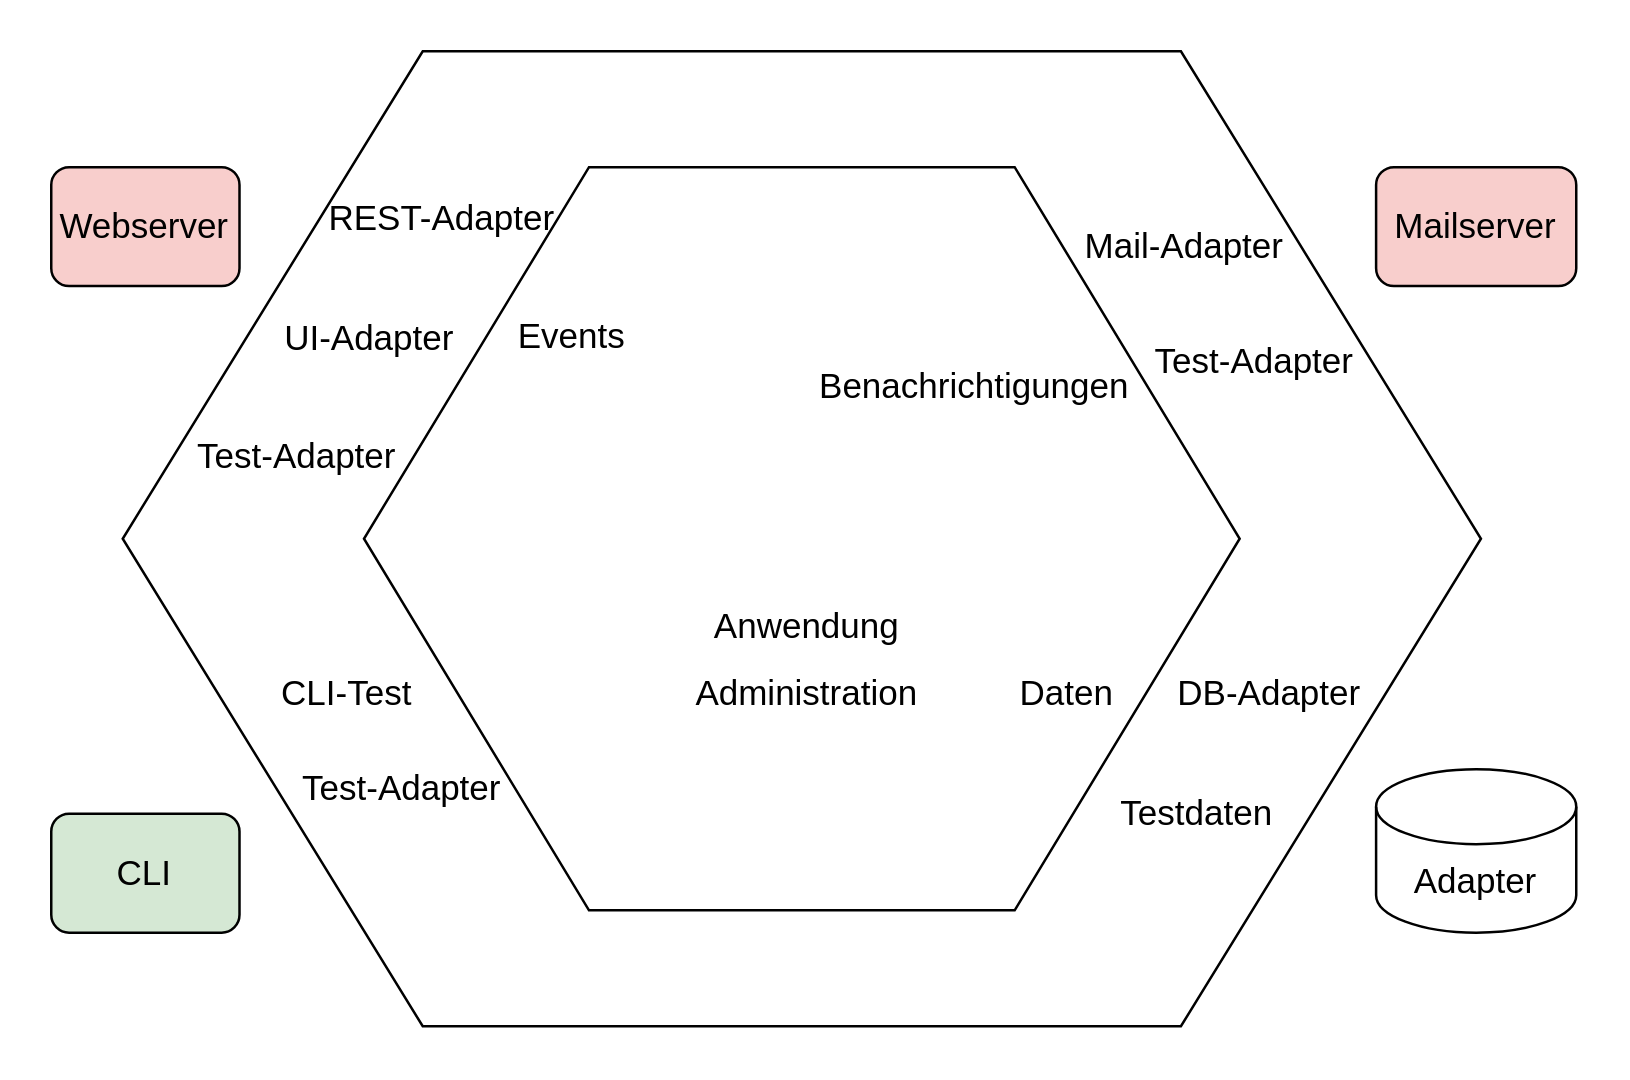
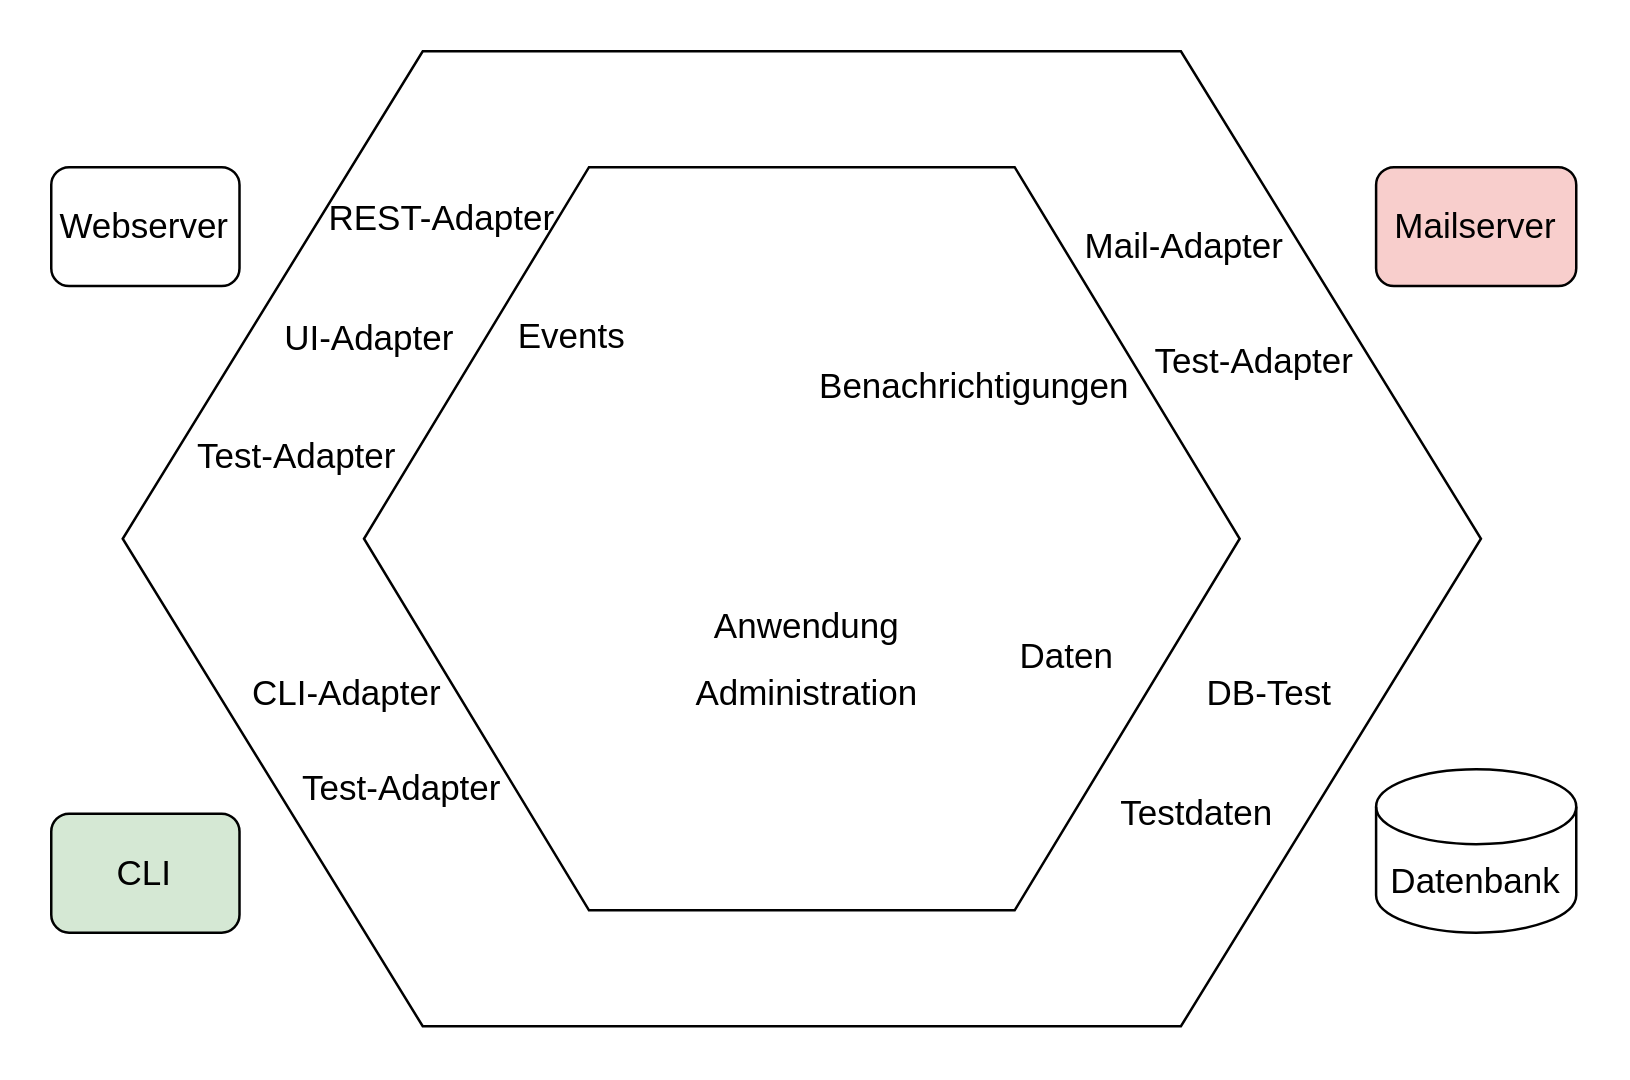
  <mxCell id="0" />
  <mxCell id="1" parent="0" />
  <mxCell id="2" value="" style="group" vertex="1" connectable="0" parent="1"><mxGeometry x="20" y="20" width="610" height="390" as="geometry" /></mxCell>
  <mxCell id="3" value="" style="shape=hexagon;perimeter=hexagonPerimeter2;whiteSpace=wrap;html=1;fixedSize=1;fontSize=12;size=120;" parent="2" vertex="1"><mxGeometry x="28.594" width="543.281" height="390" as="geometry" /></mxCell>
  <mxCell id="4" value="" style="shape=hexagon;perimeter=hexagonPerimeter2;whiteSpace=wrap;html=1;fixedSize=1;fontSize=12;size=90;" parent="2" vertex="1"><mxGeometry x="125.098" y="46.372" width="350.273" height="297.256" as="geometry" /></mxCell>
- <mxCell id="5" value="&lt;font style=&quot;font-size: 14px&quot;&gt;Adapter&lt;/font&gt;" style="shape=cylinder3;whiteSpace=wrap;html=1;boundedLbl=1;backgroundOutline=1;size=15;fontSize=12;" parent="2" vertex="1"><mxGeometry x="529.938" y="287.154" width="80.062" height="65.396" as="geometry" /></mxCell>
+ <mxCell id="5" value="&lt;font style=&quot;font-size: 14px&quot;&gt;Datenbank&lt;/font&gt;" style="shape=cylinder3;whiteSpace=wrap;html=1;boundedLbl=1;backgroundOutline=1;size=15;fontSize=12;" parent="2" vertex="1"><mxGeometry x="529.938" y="287.154" width="80.062" height="65.396" as="geometry" /></mxCell>
  <mxCell id="6" value="&lt;font style=&quot;font-size: 14px&quot;&gt;Anwendung&lt;/font&gt;" style="text;html=1;align=center;verticalAlign=middle;resizable=0;points=[];autosize=1;strokeColor=none;fillColor=none;fontSize=13;" parent="2" vertex="1"><mxGeometry x="257.344" y="220.488" width="90" height="20" as="geometry" /></mxCell>
  <mxCell id="7" value="&lt;font style=&quot;font-size: 14px&quot;&gt;Events&lt;/font&gt;" style="text;html=1;align=center;verticalAlign=middle;resizable=0;points=[];autosize=1;strokeColor=none;fillColor=none;fontSize=13;" parent="2" vertex="1"><mxGeometry x="177.797" y="103.659" width="60" height="20" as="geometry" /></mxCell>
  <mxCell id="8" value="&lt;font style=&quot;font-size: 14px&quot;&gt;Administration&lt;/font&gt;" style="text;html=1;align=center;verticalAlign=middle;resizable=0;points=[];autosize=1;strokeColor=none;fillColor=none;fontSize=13;" parent="2" vertex="1"><mxGeometry x="251.562" y="247.317" width="100" height="20" as="geometry" /></mxCell>
  <mxCell id="9" value="&lt;font style=&quot;font-size: 14px&quot;&gt;UI-Adapter&lt;/font&gt;" style="text;html=1;align=center;verticalAlign=middle;resizable=0;points=[];autosize=1;strokeColor=none;fillColor=none;fontSize=13;" parent="2" vertex="1"><mxGeometry x="86.781" y="104.634" width="80" height="20" as="geometry" /></mxCell>
- <mxCell id="10" value="&lt;font style=&quot;font-size: 14px&quot;&gt;DB-Adapter&lt;/font&gt;" style="text;html=1;align=center;verticalAlign=middle;resizable=0;points=[];autosize=1;strokeColor=none;fillColor=none;fontSize=13;" parent="2" vertex="1"><mxGeometry x="441.922" y="247.317" width="90" height="20" as="geometry" /></mxCell>
- <mxCell id="11" value="&lt;font style=&quot;font-size: 14px&quot;&gt;CLI-Test&lt;/font&gt;" style="text;html=1;align=center;verticalAlign=middle;resizable=0;points=[];autosize=1;strokeColor=none;fillColor=none;fontSize=13;" parent="2" vertex="1"><mxGeometry x="72.531" y="247.317" width="90" height="20" as="geometry" /></mxCell>
+ <mxCell id="10" value="&lt;font style=&quot;font-size: 14px&quot;&gt;DB-Test&lt;/font&gt;" style="text;html=1;align=center;verticalAlign=middle;resizable=0;points=[];autosize=1;strokeColor=none;fillColor=none;fontSize=13;" parent="2" vertex="1"><mxGeometry x="441.922" y="247.317" width="90" height="20" as="geometry" /></mxCell>
+ <mxCell id="11" value="&lt;font style=&quot;font-size: 14px&quot;&gt;CLI-Adapter&lt;/font&gt;" style="text;html=1;align=center;verticalAlign=middle;resizable=0;points=[];autosize=1;strokeColor=none;fillColor=none;fontSize=13;" parent="2" vertex="1"><mxGeometry x="72.531" y="247.317" width="90" height="20" as="geometry" /></mxCell>
  <mxCell id="12" value="&lt;font style=&quot;font-size: 14px&quot;&gt;Test-Adapter&lt;/font&gt;" style="text;html=1;align=center;verticalAlign=middle;resizable=0;points=[];autosize=1;strokeColor=none;fillColor=none;fontSize=13;" parent="2" vertex="1"><mxGeometry x="94.641" y="285.366" width="90" height="20" as="geometry" /></mxCell>
  <mxCell id="13" value="&lt;font style=&quot;font-size: 14px&quot;&gt;Testdaten&lt;/font&gt;" style="text;html=1;align=center;verticalAlign=middle;resizable=0;points=[];autosize=1;strokeColor=none;fillColor=none;fontSize=13;" parent="2" vertex="1"><mxGeometry x="417.953" y="294.878" width="80" height="20" as="geometry" /></mxCell>
  <mxCell id="14" value="&lt;font style=&quot;font-size: 14px&quot;&gt;Test-Adapter&lt;/font&gt;" style="text;html=1;align=center;verticalAlign=middle;resizable=0;points=[];autosize=1;strokeColor=none;fillColor=none;fontSize=13;" parent="2" vertex="1"><mxGeometry x="53.188" y="152.195" width="90" height="20" as="geometry" /></mxCell>
  <mxCell id="15" value="&lt;font style=&quot;font-size: 14px&quot;&gt;Test-Adapter&lt;/font&gt;" style="text;html=1;align=center;verticalAlign=middle;resizable=0;points=[];autosize=1;strokeColor=none;fillColor=none;fontSize=13;" parent="2" vertex="1"><mxGeometry x="436.438" y="114.146" width="90" height="20" as="geometry" /></mxCell>
  <mxCell id="16" value="&lt;font style=&quot;font-size: 14px&quot;&gt;Mailserver&lt;/font&gt;" style="rounded=1;whiteSpace=wrap;html=1;fontSize=12;fillColor=#f8cecc;" parent="2" vertex="1"><mxGeometry x="529.938" y="46.372" width="80.062" height="47.561" as="geometry" /></mxCell>
- <mxCell id="17" value="&lt;font style=&quot;font-size: 14px&quot;&gt;Webserver&lt;/font&gt;" style="rounded=1;whiteSpace=wrap;html=1;fontSize=12;fillColor=#f8cecc;" parent="2" vertex="1"><mxGeometry y="46.372" width="75.297" height="47.561" as="geometry" /></mxCell>
+ <mxCell id="17" value="&lt;font style=&quot;font-size: 14px&quot;&gt;Webserver&lt;/font&gt;" style="rounded=1;whiteSpace=wrap;html=1;fontSize=12;" parent="2" vertex="1"><mxGeometry y="46.372" width="75.297" height="47.561" as="geometry" /></mxCell>
  <mxCell id="18" value="&lt;font style=&quot;font-size: 14px&quot;&gt;CLI&lt;/font&gt;" style="rounded=1;whiteSpace=wrap;html=1;fontSize=12;fillColor=#d5e8d4;" parent="2" vertex="1"><mxGeometry y="304.99" width="75.297" height="47.561" as="geometry" /></mxCell>
  <mxCell id="19" value="&lt;font style=&quot;font-size: 14px&quot;&gt;Mail-Adapter&lt;/font&gt;" style="text;html=1;align=center;verticalAlign=middle;resizable=0;points=[];autosize=1;strokeColor=none;fillColor=none;fontSize=13;" parent="1" vertex="1"><mxGeometry x="427.609" y="87.537" width="90" height="20" as="geometry" /></mxCell>
  <mxCell id="20" value="&lt;font style=&quot;font-size: 14px&quot;&gt;REST-Adapter&lt;/font&gt;" style="text;html=1;align=center;verticalAlign=middle;resizable=0;points=[];autosize=1;strokeColor=none;fillColor=none;fontSize=13;" parent="1" vertex="1"><mxGeometry x="121.078" y="77.073" width="110" height="20" as="geometry" /></mxCell>
  <mxCell id="21" value="&lt;font style=&quot;font-size: 14px&quot;&gt;Benachrichtigungen&lt;/font&gt;" style="text;html=1;align=center;verticalAlign=middle;resizable=0;points=[];autosize=1;strokeColor=none;fillColor=none;fontSize=13;" parent="1" vertex="1"><mxGeometry x="319.047" y="143.659" width="140" height="20" as="geometry" /></mxCell>
- <mxCell id="22" value="&lt;font style=&quot;font-size: 14px&quot;&gt;Daten&lt;/font&gt;" style="text;html=1;align=center;verticalAlign=middle;resizable=0;points=[];autosize=1;strokeColor=none;fillColor=none;fontSize=13;" parent="1" vertex="1"><mxGeometry x="401.062" y="267.317" width="50" height="20" as="geometry" /></mxCell>
+ <mxCell id="22" value="&lt;font style=&quot;font-size: 14px&quot;&gt;Daten&lt;/font&gt;" style="text;html=1;align=center;verticalAlign=middle;resizable=0;points=[];autosize=1;strokeColor=none;fillColor=none;fontSize=13;" parent="1" vertex="1"><mxGeometry x="401.062" y="252.317" width="50" height="20" as="geometry" /></mxCell>
